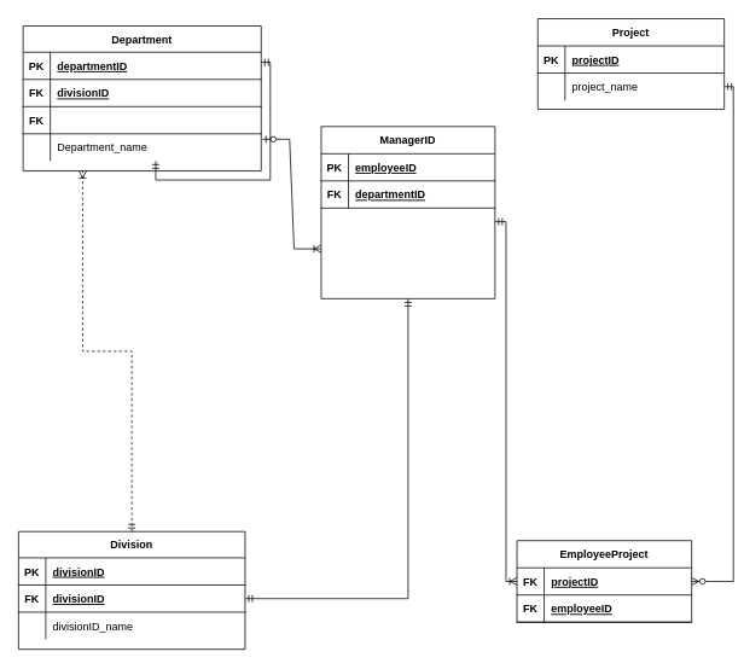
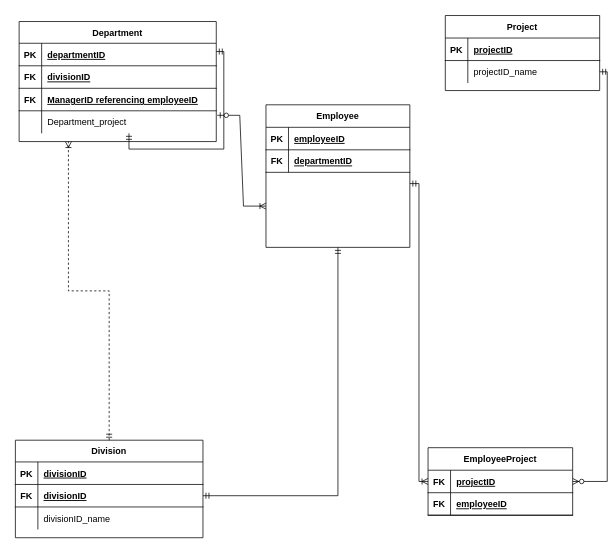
  <mxCell id="0" />
  <mxCell id="1" parent="0" />
- <mxCell id="2" value="ManagerID" style="shape=table;startSize=30;container=1;collapsible=1;childLayout=tableLayout;fixedRows=1;rowLines=0;fontStyle=1;align=center;resizeLast=1;" parent="1" vertex="1"><mxGeometry x="354" y="139" width="191.75" height="190" as="geometry" /></mxCell>
+ <mxCell id="2" value="Employee" style="shape=table;startSize=30;container=1;collapsible=1;childLayout=tableLayout;fixedRows=1;rowLines=0;fontStyle=1;align=center;resizeLast=1;" parent="1" vertex="1"><mxGeometry x="354" y="139" width="191.75" height="190" as="geometry" /></mxCell>
  <mxCell id="3" value="" style="shape=partialRectangle;collapsible=0;dropTarget=0;pointerEvents=0;fillColor=none;points=[[0,0.5],[1,0.5]];portConstraint=eastwest;top=0;left=0;right=0;bottom=1;" parent="2" vertex="1"><mxGeometry y="30" width="191.75" height="30" as="geometry" /></mxCell>
  <mxCell id="4" value="PK" style="shape=partialRectangle;overflow=hidden;connectable=0;fillColor=none;top=0;left=0;bottom=0;right=0;fontStyle=1;" parent="3" vertex="1"><mxGeometry width="30" height="30" as="geometry"><mxRectangle width="30" height="30" as="alternateBounds" /></mxGeometry></mxCell>
  <mxCell id="5" value="employeeID" style="shape=partialRectangle;overflow=hidden;connectable=0;fillColor=none;top=0;left=0;bottom=0;right=0;align=left;spacingLeft=6;fontStyle=5;" parent="3" vertex="1"><mxGeometry x="30" width="161.75" height="30" as="geometry"><mxRectangle width="161.75" height="30" as="alternateBounds" /></mxGeometry></mxCell>
  <mxCell id="6" value="" style="shape=partialRectangle;collapsible=0;dropTarget=0;pointerEvents=0;fillColor=none;points=[[0,0.5],[1,0.5]];portConstraint=eastwest;top=0;left=0;right=0;bottom=1;" parent="2" vertex="1"><mxGeometry y="60" width="191.75" height="30" as="geometry" /></mxCell>
  <mxCell id="7" value="FK" style="shape=partialRectangle;overflow=hidden;connectable=0;fillColor=none;top=0;left=0;bottom=0;right=0;fontStyle=1;" parent="6" vertex="1"><mxGeometry width="30" height="30" as="geometry"><mxRectangle width="30" height="30" as="alternateBounds" /></mxGeometry></mxCell>
  <mxCell id="8" value="departmentID" style="shape=partialRectangle;overflow=hidden;connectable=0;fillColor=none;top=0;left=0;bottom=0;right=0;align=left;spacingLeft=6;fontStyle=5;" parent="6" vertex="1"><mxGeometry x="30" width="161.75" height="30" as="geometry"><mxRectangle width="161.75" height="30" as="alternateBounds" /></mxGeometry></mxCell>
  <mxCell id="9" value="" style="shape=partialRectangle;collapsible=0;dropTarget=0;pointerEvents=0;fillColor=none;points=[[0,0.5],[1,0.5]];portConstraint=eastwest;top=0;left=0;right=0;bottom=0;" parent="2" vertex="1"><mxGeometry y="90" width="191.75" height="30" as="geometry" /></mxCell>
  <mxCell id="10" value="" style="shape=partialRectangle;overflow=hidden;connectable=0;fillColor=none;top=0;left=0;bottom=0;right=0;" parent="9" vertex="1"><mxGeometry width="30" height="30" as="geometry"><mxRectangle width="30" height="30" as="alternateBounds" /></mxGeometry></mxCell>
  <mxCell id="11" value="" style="shape=partialRectangle;collapsible=0;dropTarget=0;pointerEvents=0;fillColor=none;points=[[0,0.5],[1,0.5]];portConstraint=eastwest;top=0;left=0;right=0;bottom=0;" parent="2" vertex="1"><mxGeometry y="120" width="191.75" height="30" as="geometry" /></mxCell>
  <mxCell id="12" value="" style="shape=partialRectangle;overflow=hidden;connectable=0;fillColor=none;top=0;left=0;bottom=0;right=0;" parent="11" vertex="1"><mxGeometry width="30" height="30" as="geometry"><mxRectangle width="30" height="30" as="alternateBounds" /></mxGeometry></mxCell>
  <mxCell id="13" value="" style="shape=partialRectangle;collapsible=0;dropTarget=0;pointerEvents=0;fillColor=none;points=[[0,0.5],[1,0.5]];portConstraint=eastwest;top=0;left=0;right=0;bottom=0;" parent="2" vertex="1"><mxGeometry y="150" width="191.75" height="30" as="geometry" /></mxCell>
  <mxCell id="14" value="" style="shape=partialRectangle;overflow=hidden;connectable=0;fillColor=none;top=0;left=0;bottom=0;right=0;" parent="13" vertex="1"><mxGeometry width="30" height="30" as="geometry"><mxRectangle width="30" height="30" as="alternateBounds" /></mxGeometry></mxCell>
  <mxCell id="15" value="Project" style="shape=table;startSize=30;container=1;collapsible=1;childLayout=tableLayout;fixedRows=1;rowLines=0;fontStyle=1;align=center;resizeLast=1;" parent="1" vertex="1"><mxGeometry x="593" y="20" width="205.75" height="100" as="geometry" /></mxCell>
  <mxCell id="16" value="" style="shape=partialRectangle;collapsible=0;dropTarget=0;pointerEvents=0;fillColor=none;points=[[0,0.5],[1,0.5]];portConstraint=eastwest;top=0;left=0;right=0;bottom=1;" parent="15" vertex="1"><mxGeometry y="30" width="205.75" height="30" as="geometry" /></mxCell>
  <mxCell id="17" value="PK" style="shape=partialRectangle;overflow=hidden;connectable=0;fillColor=none;top=0;left=0;bottom=0;right=0;fontStyle=1;" parent="16" vertex="1"><mxGeometry width="30" height="30" as="geometry"><mxRectangle width="30" height="30" as="alternateBounds" /></mxGeometry></mxCell>
  <mxCell id="18" value="projectID" style="shape=partialRectangle;overflow=hidden;connectable=0;fillColor=none;top=0;left=0;bottom=0;right=0;align=left;spacingLeft=6;fontStyle=5;" parent="16" vertex="1"><mxGeometry x="30" width="175.75" height="30" as="geometry"><mxRectangle width="175.75" height="30" as="alternateBounds" /></mxGeometry></mxCell>
  <mxCell id="19" value="" style="shape=partialRectangle;collapsible=0;dropTarget=0;pointerEvents=0;fillColor=none;points=[[0,0.5],[1,0.5]];portConstraint=eastwest;top=0;left=0;right=0;bottom=0;" parent="15" vertex="1"><mxGeometry y="60" width="205.75" height="30" as="geometry" /></mxCell>
  <mxCell id="20" value="" style="shape=partialRectangle;overflow=hidden;connectable=0;fillColor=none;top=0;left=0;bottom=0;right=0;" parent="19" vertex="1"><mxGeometry width="30" height="30" as="geometry"><mxRectangle width="30" height="30" as="alternateBounds" /></mxGeometry></mxCell>
- <mxCell id="21" value="project_name" style="shape=partialRectangle;overflow=hidden;connectable=0;fillColor=none;top=0;left=0;bottom=0;right=0;align=left;spacingLeft=6;" parent="19" vertex="1"><mxGeometry x="30" width="175.75" height="30" as="geometry"><mxRectangle width="175.75" height="30" as="alternateBounds" /></mxGeometry></mxCell>
+ <mxCell id="21" value="projectID_name" style="shape=partialRectangle;overflow=hidden;connectable=0;fillColor=none;top=0;left=0;bottom=0;right=0;align=left;spacingLeft=6;" parent="19" vertex="1"><mxGeometry x="30" width="175.75" height="30" as="geometry"><mxRectangle width="175.75" height="30" as="alternateBounds" /></mxGeometry></mxCell>
  <mxCell id="22" value="Department" style="shape=table;startSize=29;container=1;collapsible=1;childLayout=tableLayout;fixedRows=1;rowLines=0;fontStyle=1;align=center;resizeLast=1;" parent="1" vertex="1"><mxGeometry x="25" y="28" width="262.75" height="160" as="geometry" /></mxCell>
  <mxCell id="23" value="" style="shape=partialRectangle;collapsible=0;dropTarget=0;pointerEvents=0;fillColor=none;points=[[0,0.5],[1,0.5]];portConstraint=eastwest;top=0;left=0;right=0;bottom=1;" parent="22" vertex="1"><mxGeometry y="29" width="262.75" height="30" as="geometry" /></mxCell>
  <mxCell id="24" value="PK" style="shape=partialRectangle;overflow=hidden;connectable=0;fillColor=none;top=0;left=0;bottom=0;right=0;fontStyle=1;" parent="23" vertex="1"><mxGeometry width="30" height="30" as="geometry"><mxRectangle width="30" height="30" as="alternateBounds" /></mxGeometry></mxCell>
  <mxCell id="25" value="departmentID" style="shape=partialRectangle;overflow=hidden;connectable=0;fillColor=none;top=0;left=0;bottom=0;right=0;align=left;spacingLeft=6;fontStyle=5;" parent="23" vertex="1"><mxGeometry x="30" width="232.75" height="30" as="geometry"><mxRectangle width="232.75" height="30" as="alternateBounds" /></mxGeometry></mxCell>
  <mxCell id="26" value="" style="shape=partialRectangle;collapsible=0;dropTarget=0;pointerEvents=0;fillColor=none;points=[[0,0.5],[1,0.5]];portConstraint=eastwest;top=0;left=0;right=0;bottom=1;" parent="22" vertex="1"><mxGeometry y="59" width="262.75" height="30" as="geometry" /></mxCell>
  <mxCell id="27" value="FK" style="shape=partialRectangle;overflow=hidden;connectable=0;fillColor=none;top=0;left=0;bottom=0;right=0;fontStyle=1;" parent="26" vertex="1"><mxGeometry width="30" height="30" as="geometry"><mxRectangle width="30" height="30" as="alternateBounds" /></mxGeometry></mxCell>
  <mxCell id="28" value="divisionID" style="shape=partialRectangle;overflow=hidden;connectable=0;fillColor=none;top=0;left=0;bottom=0;right=0;align=left;spacingLeft=6;fontStyle=5;" parent="26" vertex="1"><mxGeometry x="30" width="232.75" height="30" as="geometry"><mxRectangle width="232.75" height="30" as="alternateBounds" /></mxGeometry></mxCell>
  <mxCell id="29" value="" style="shape=partialRectangle;collapsible=0;dropTarget=0;pointerEvents=0;fillColor=none;points=[[0,0.5],[1,0.5]];portConstraint=eastwest;top=0;left=0;right=0;bottom=1;" parent="22" vertex="1"><mxGeometry y="89" width="262.75" height="30" as="geometry" /></mxCell>
  <mxCell id="30" value="FK" style="shape=partialRectangle;overflow=hidden;connectable=0;fillColor=none;top=0;left=0;bottom=0;right=0;fontStyle=1;" parent="29" vertex="1"><mxGeometry width="30" height="30" as="geometry"><mxRectangle width="30" height="30" as="alternateBounds" /></mxGeometry></mxCell>
+ <mxCell id="31" value="ManagerID referencing employeeID" style="shape=partialRectangle;overflow=hidden;connectable=0;fillColor=none;top=0;left=0;bottom=0;right=0;align=left;spacingLeft=6;fontStyle=5;" parent="29" vertex="1"><mxGeometry x="30" width="232.75" height="30" as="geometry"><mxRectangle width="232.75" height="30" as="alternateBounds" /></mxGeometry></mxCell>
  <mxCell id="32" value="" style="shape=partialRectangle;collapsible=0;dropTarget=0;pointerEvents=0;fillColor=none;points=[[0,0.5],[1,0.5]];portConstraint=eastwest;top=0;left=0;right=0;bottom=0;" parent="22" vertex="1"><mxGeometry y="119" width="262.75" height="30" as="geometry" /></mxCell>
  <mxCell id="33" value="" style="shape=partialRectangle;overflow=hidden;connectable=0;fillColor=none;top=0;left=0;bottom=0;right=0;" parent="32" vertex="1"><mxGeometry width="30" height="30" as="geometry"><mxRectangle width="30" height="30" as="alternateBounds" /></mxGeometry></mxCell>
- <mxCell id="34" value="Department_name" style="shape=partialRectangle;overflow=hidden;connectable=0;fillColor=none;top=0;left=0;bottom=0;right=0;align=left;spacingLeft=6;" parent="32" vertex="1"><mxGeometry x="30" width="232.75" height="30" as="geometry"><mxRectangle width="232.75" height="30" as="alternateBounds" /></mxGeometry></mxCell>
+ <mxCell id="34" value="Department_project" style="shape=partialRectangle;overflow=hidden;connectable=0;fillColor=none;top=0;left=0;bottom=0;right=0;align=left;spacingLeft=6;" parent="32" vertex="1"><mxGeometry x="30" width="232.75" height="30" as="geometry"><mxRectangle width="232.75" height="30" as="alternateBounds" /></mxGeometry></mxCell>
  <mxCell id="35" style="edgeStyle=orthogonalEdgeStyle;rounded=0;orthogonalLoop=1;jettySize=auto;html=1;exitX=1;exitY=0.5;exitDx=0;exitDy=0;" parent="22" edge="1"><mxGeometry relative="1" as="geometry"><mxPoint x="262.75" y="104" as="sourcePoint" /><mxPoint x="262.75" y="104" as="targetPoint" /></mxGeometry></mxCell>
  <mxCell id="36" value="EmployeeProject" style="shape=table;startSize=30;container=1;collapsible=1;childLayout=tableLayout;fixedRows=1;rowLines=0;fontStyle=1;align=center;resizeLast=1;" parent="1" vertex="1"><mxGeometry x="570" y="596" width="192.75" height="90" as="geometry" /></mxCell>
  <mxCell id="37" value="" style="shape=partialRectangle;collapsible=0;dropTarget=0;pointerEvents=0;fillColor=none;points=[[0,0.5],[1,0.5]];portConstraint=eastwest;top=0;left=0;right=0;bottom=1;" parent="36" vertex="1"><mxGeometry y="30" width="192.75" height="30" as="geometry" /></mxCell>
  <mxCell id="38" value="FK" style="shape=partialRectangle;overflow=hidden;connectable=0;fillColor=none;top=0;left=0;bottom=0;right=0;fontStyle=1;" parent="37" vertex="1"><mxGeometry width="30" height="30" as="geometry"><mxRectangle width="30" height="30" as="alternateBounds" /></mxGeometry></mxCell>
  <mxCell id="39" value="projectID" style="shape=partialRectangle;overflow=hidden;connectable=0;fillColor=none;top=0;left=0;bottom=0;right=0;align=left;spacingLeft=6;fontStyle=5;" parent="37" vertex="1"><mxGeometry x="30" width="162.75" height="30" as="geometry"><mxRectangle width="162.75" height="30" as="alternateBounds" /></mxGeometry></mxCell>
  <mxCell id="40" value="" style="shape=partialRectangle;collapsible=0;dropTarget=0;pointerEvents=0;fillColor=none;points=[[0,0.5],[1,0.5]];portConstraint=eastwest;top=0;left=0;right=0;bottom=1;" parent="36" vertex="1"><mxGeometry y="60" width="192.75" height="30" as="geometry" /></mxCell>
  <mxCell id="41" value="FK" style="shape=partialRectangle;overflow=hidden;connectable=0;fillColor=none;top=0;left=0;bottom=0;right=0;fontStyle=1;" parent="40" vertex="1"><mxGeometry width="30" height="30" as="geometry"><mxRectangle width="30" height="30" as="alternateBounds" /></mxGeometry></mxCell>
  <mxCell id="42" value="employeeID" style="shape=partialRectangle;overflow=hidden;connectable=0;fillColor=none;top=0;left=0;bottom=0;right=0;align=left;spacingLeft=6;fontStyle=5;" parent="40" vertex="1"><mxGeometry x="30" width="162.75" height="30" as="geometry"><mxRectangle width="162.75" height="30" as="alternateBounds" /></mxGeometry></mxCell>
  <mxCell id="43" value="Division" style="shape=table;startSize=29;container=1;collapsible=1;childLayout=tableLayout;fixedRows=1;rowLines=0;fontStyle=1;align=center;resizeLast=1;" parent="1" vertex="1"><mxGeometry x="20" y="586" width="250" height="130" as="geometry" /></mxCell>
  <mxCell id="44" value="" style="shape=partialRectangle;collapsible=0;dropTarget=0;pointerEvents=0;fillColor=none;points=[[0,0.5],[1,0.5]];portConstraint=eastwest;top=0;left=0;right=0;bottom=1;" parent="43" vertex="1"><mxGeometry y="29" width="250" height="30" as="geometry" /></mxCell>
  <mxCell id="45" value="PK" style="shape=partialRectangle;overflow=hidden;connectable=0;fillColor=none;top=0;left=0;bottom=0;right=0;fontStyle=1;" parent="44" vertex="1"><mxGeometry width="30" height="30" as="geometry"><mxRectangle width="30" height="30" as="alternateBounds" /></mxGeometry></mxCell>
  <mxCell id="46" value="divisionID" style="shape=partialRectangle;overflow=hidden;connectable=0;fillColor=none;top=0;left=0;bottom=0;right=0;align=left;spacingLeft=6;fontStyle=5;" parent="44" vertex="1"><mxGeometry x="30" width="220" height="30" as="geometry"><mxRectangle width="220" height="30" as="alternateBounds" /></mxGeometry></mxCell>
  <mxCell id="47" value="" style="shape=partialRectangle;collapsible=0;dropTarget=0;pointerEvents=0;fillColor=none;points=[[0,0.5],[1,0.5]];portConstraint=eastwest;top=0;left=0;right=0;bottom=1;" parent="43" vertex="1"><mxGeometry y="59" width="250" height="30" as="geometry" /></mxCell>
  <mxCell id="48" value="FK" style="shape=partialRectangle;overflow=hidden;connectable=0;fillColor=none;top=0;left=0;bottom=0;right=0;fontStyle=1;" parent="47" vertex="1"><mxGeometry width="30" height="30" as="geometry"><mxRectangle width="30" height="30" as="alternateBounds" /></mxGeometry></mxCell>
  <mxCell id="49" value="divisionID" style="shape=partialRectangle;overflow=hidden;connectable=0;fillColor=none;top=0;left=0;bottom=0;right=0;align=left;spacingLeft=6;fontStyle=5;" parent="47" vertex="1"><mxGeometry x="30" width="220" height="30" as="geometry"><mxRectangle width="220" height="30" as="alternateBounds" /></mxGeometry></mxCell>
  <mxCell id="50" value="" style="shape=partialRectangle;collapsible=0;dropTarget=0;pointerEvents=0;fillColor=none;points=[[0,0.5],[1,0.5]];portConstraint=eastwest;top=0;left=0;right=0;bottom=0;" parent="43" vertex="1"><mxGeometry y="89" width="250" height="30" as="geometry" /></mxCell>
  <mxCell id="51" value="" style="shape=partialRectangle;overflow=hidden;connectable=0;fillColor=none;top=0;left=0;bottom=0;right=0;" parent="50" vertex="1"><mxGeometry width="30" height="30" as="geometry"><mxRectangle width="30" height="30" as="alternateBounds" /></mxGeometry></mxCell>
  <mxCell id="52" value="divisionID_name" style="shape=partialRectangle;overflow=hidden;connectable=0;fillColor=none;top=0;left=0;bottom=0;right=0;align=left;spacingLeft=6;" parent="50" vertex="1"><mxGeometry x="30" width="220" height="30" as="geometry"><mxRectangle width="220" height="30" as="alternateBounds" /></mxGeometry></mxCell>
  <mxCell id="53" style="edgeStyle=orthogonalEdgeStyle;rounded=0;orthogonalLoop=1;jettySize=auto;html=1;exitX=1;exitY=0.5;exitDx=0;exitDy=0;" parent="43" source="47" target="47" edge="1"><mxGeometry relative="1" as="geometry" /></mxCell>
  <mxCell id="54" value="" style="fontSize=12;html=1;endArrow=ERmandOne;startArrow=ERmandOne;rounded=0;exitX=1;exitY=0.5;exitDx=0;exitDy=0;elbow=vertical;edgeStyle=orthogonalEdgeStyle;entryX=0.5;entryY=1;entryDx=0;entryDy=0;" parent="1" source="47" target="2" edge="1"><mxGeometry width="100" height="100" relative="1" as="geometry"><mxPoint x="353" y="369" as="sourcePoint" /><mxPoint x="407" y="149" as="targetPoint" /></mxGeometry></mxCell>
  <mxCell id="55" value="" style="fontSize=12;html=1;endArrow=ERoneToMany;startArrow=ERmandOne;rounded=0;exitX=0.5;exitY=0;exitDx=0;exitDy=0;edgeStyle=orthogonalEdgeStyle;entryX=0.25;entryY=1;entryDx=0;entryDy=0;dashed=1;" parent="1" source="43" target="22" edge="1"><mxGeometry width="100" height="100" relative="1" as="geometry"><mxPoint x="72" y="250" as="sourcePoint" /><mxPoint x="130" y="122" as="targetPoint" /></mxGeometry></mxCell>
  <mxCell id="56" value="" style="edgeStyle=entityRelationEdgeStyle;fontSize=12;html=1;endArrow=ERoneToMany;startArrow=ERzeroToOne;rounded=0;exitX=1.005;exitY=0.2;exitDx=0;exitDy=0;exitPerimeter=0;entryX=0;entryY=0.5;entryDx=0;entryDy=0;" parent="1" source="32" target="11" edge="1"><mxGeometry width="100" height="100" relative="1" as="geometry"><mxPoint x="269" y="140" as="sourcePoint" /><mxPoint x="356" y="194" as="targetPoint" /><Array as="points"><mxPoint x="276.07" y="174" /></Array></mxGeometry></mxCell>
  <mxCell id="57" value="" style="fontSize=12;html=1;endArrow=ERmandOne;startArrow=ERmandOne;rounded=0;exitX=1;exitY=0.25;exitDx=0;exitDy=0;elbow=vertical;edgeStyle=orthogonalEdgeStyle;" parent="1" source="22" target="34" edge="1"><mxGeometry width="100" height="100" relative="1" as="geometry"><mxPoint x="103.5" y="-44" as="sourcePoint" /><mxPoint x="267.5" y="-275" as="targetPoint" /></mxGeometry></mxCell>
  <mxCell id="58" value="" style="fontSize=12;html=1;endArrow=ERoneToMany;startArrow=ERmandOne;rounded=0;exitX=1;exitY=0.5;exitDx=0;exitDy=0;edgeStyle=orthogonalEdgeStyle;entryX=0;entryY=0.5;entryDx=0;entryDy=0;" parent="1" source="9" target="37" edge="1"><mxGeometry width="100" height="100" relative="1" as="geometry"><mxPoint x="536" y="495" as="sourcePoint" /><mxPoint x="471" y="269" as="targetPoint" /></mxGeometry></mxCell>
  <mxCell id="59" value="" style="edgeStyle=orthogonalEdgeStyle;fontSize=12;html=1;endArrow=ERzeroToMany;startArrow=ERmandOne;rounded=0;entryX=1;entryY=0.5;entryDx=0;entryDy=0;exitX=1;exitY=0.5;exitDx=0;exitDy=0;" parent="1" source="19" target="37" edge="1"><mxGeometry width="100" height="100" relative="1" as="geometry"><mxPoint x="691" y="233" as="sourcePoint" /><mxPoint x="791" y="133" as="targetPoint" /></mxGeometry></mxCell>
